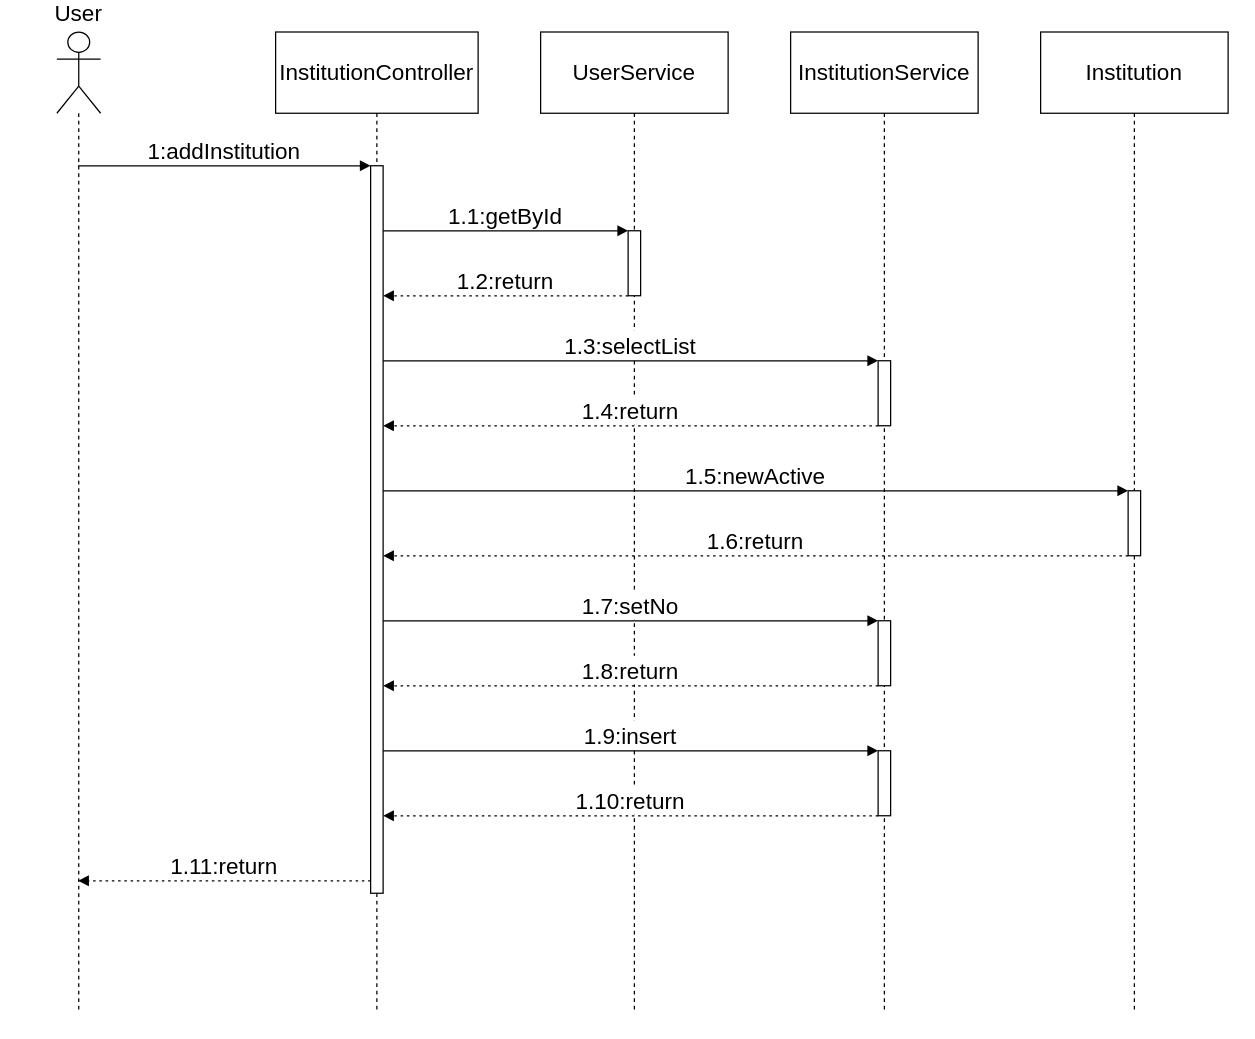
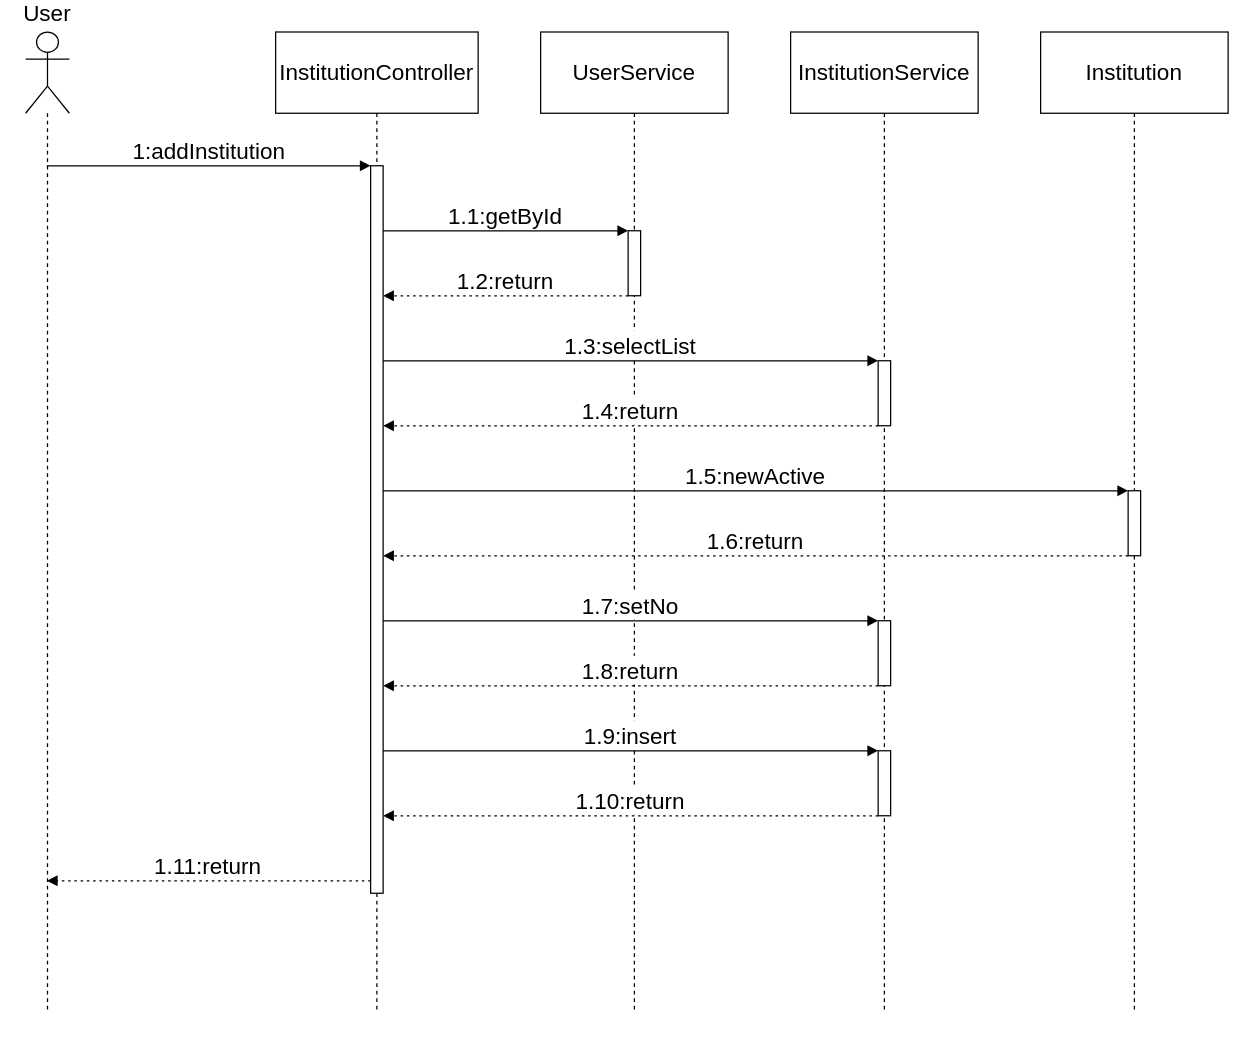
  <mxCell id="0" />
  <mxCell id="1" parent="0" />
- <mxCell id="2" value="User" style="shape=umlLifeline;perimeter=lifelinePerimeter;whiteSpace=wrap;container=1;dropTarget=0;collapsible=0;recursiveResize=0;outlineConnect=0;portConstraint=eastwest;newEdgeStyle={&quot;edgeStyle&quot;:&quot;elbowEdgeStyle&quot;,&quot;elbow&quot;:&quot;vertical&quot;,&quot;curved&quot;:0,&quot;rounded&quot;:0};participant=umlActor;verticalAlign=bottom;labelPosition=center;verticalLabelPosition=top;align=center;size=65;fontSize=18;" vertex="1" parent="1"><mxGeometry x="45" y="20" width="35" height="784" as="geometry" /></mxCell>
+ <mxCell id="2" value="User" style="shape=umlLifeline;perimeter=lifelinePerimeter;whiteSpace=wrap;container=1;dropTarget=0;collapsible=0;recursiveResize=0;outlineConnect=0;portConstraint=eastwest;newEdgeStyle={&quot;edgeStyle&quot;:&quot;elbowEdgeStyle&quot;,&quot;elbow&quot;:&quot;vertical&quot;,&quot;curved&quot;:0,&quot;rounded&quot;:0};participant=umlActor;verticalAlign=bottom;labelPosition=center;verticalLabelPosition=top;align=center;size=65;fontSize=18;" vertex="1" parent="1"><mxGeometry x="20" y="20" width="35" height="784" as="geometry" /></mxCell>
  <mxCell id="3" value="InstitutionController" style="shape=umlLifeline;perimeter=lifelinePerimeter;whiteSpace=wrap;container=1;dropTarget=0;collapsible=0;recursiveResize=0;outlineConnect=0;portConstraint=eastwest;newEdgeStyle={&quot;edgeStyle&quot;:&quot;elbowEdgeStyle&quot;,&quot;elbow&quot;:&quot;vertical&quot;,&quot;curved&quot;:0,&quot;rounded&quot;:0};size=65;fontSize=18;" vertex="1" parent="1"><mxGeometry x="220" y="20" width="162" height="784" as="geometry" /></mxCell>
  <mxCell id="4" value="" style="points=[];perimeter=orthogonalPerimeter;outlineConnect=0;targetShapes=umlLifeline;portConstraint=eastwest;newEdgeStyle={&quot;edgeStyle&quot;:&quot;elbowEdgeStyle&quot;,&quot;elbow&quot;:&quot;vertical&quot;,&quot;curved&quot;:0,&quot;rounded&quot;:0};fontSize=18;" vertex="1" parent="3"><mxGeometry x="76" y="107" width="10" height="582" as="geometry" /></mxCell>
  <mxCell id="5" value="UserService" style="shape=umlLifeline;perimeter=lifelinePerimeter;whiteSpace=wrap;container=1;dropTarget=0;collapsible=0;recursiveResize=0;outlineConnect=0;portConstraint=eastwest;newEdgeStyle={&quot;edgeStyle&quot;:&quot;elbowEdgeStyle&quot;,&quot;elbow&quot;:&quot;vertical&quot;,&quot;curved&quot;:0,&quot;rounded&quot;:0};size=65;fontSize=18;" vertex="1" parent="1"><mxGeometry x="432" y="20" width="150" height="784" as="geometry" /></mxCell>
  <mxCell id="6" value="" style="points=[];perimeter=orthogonalPerimeter;outlineConnect=0;targetShapes=umlLifeline;portConstraint=eastwest;newEdgeStyle={&quot;edgeStyle&quot;:&quot;elbowEdgeStyle&quot;,&quot;elbow&quot;:&quot;vertical&quot;,&quot;curved&quot;:0,&quot;rounded&quot;:0};fontSize=18;" vertex="1" parent="5"><mxGeometry x="70" y="159" width="10" height="52" as="geometry" /></mxCell>
  <mxCell id="7" value="InstitutionService" style="shape=umlLifeline;perimeter=lifelinePerimeter;whiteSpace=wrap;container=1;dropTarget=0;collapsible=0;recursiveResize=0;outlineConnect=0;portConstraint=eastwest;newEdgeStyle={&quot;edgeStyle&quot;:&quot;elbowEdgeStyle&quot;,&quot;elbow&quot;:&quot;vertical&quot;,&quot;curved&quot;:0,&quot;rounded&quot;:0};size=65;fontSize=18;" vertex="1" parent="1"><mxGeometry x="632" y="20" width="150" height="784" as="geometry" /></mxCell>
  <mxCell id="8" value="" style="points=[];perimeter=orthogonalPerimeter;outlineConnect=0;targetShapes=umlLifeline;portConstraint=eastwest;newEdgeStyle={&quot;edgeStyle&quot;:&quot;elbowEdgeStyle&quot;,&quot;elbow&quot;:&quot;vertical&quot;,&quot;curved&quot;:0,&quot;rounded&quot;:0};fontSize=18;" vertex="1" parent="7"><mxGeometry x="70" y="263" width="10" height="52" as="geometry" /></mxCell>
  <mxCell id="9" value="" style="points=[];perimeter=orthogonalPerimeter;outlineConnect=0;targetShapes=umlLifeline;portConstraint=eastwest;newEdgeStyle={&quot;edgeStyle&quot;:&quot;elbowEdgeStyle&quot;,&quot;elbow&quot;:&quot;vertical&quot;,&quot;curved&quot;:0,&quot;rounded&quot;:0};fontSize=18;" vertex="1" parent="7"><mxGeometry x="70" y="471" width="10" height="52" as="geometry" /></mxCell>
  <mxCell id="10" value="" style="points=[];perimeter=orthogonalPerimeter;outlineConnect=0;targetShapes=umlLifeline;portConstraint=eastwest;newEdgeStyle={&quot;edgeStyle&quot;:&quot;elbowEdgeStyle&quot;,&quot;elbow&quot;:&quot;vertical&quot;,&quot;curved&quot;:0,&quot;rounded&quot;:0};fontSize=18;" vertex="1" parent="7"><mxGeometry x="70" y="575" width="10" height="52" as="geometry" /></mxCell>
  <mxCell id="11" value="Institution" style="shape=umlLifeline;perimeter=lifelinePerimeter;whiteSpace=wrap;container=1;dropTarget=0;collapsible=0;recursiveResize=0;outlineConnect=0;portConstraint=eastwest;newEdgeStyle={&quot;edgeStyle&quot;:&quot;elbowEdgeStyle&quot;,&quot;elbow&quot;:&quot;vertical&quot;,&quot;curved&quot;:0,&quot;rounded&quot;:0};size=65;fontSize=18;" vertex="1" parent="1"><mxGeometry x="832" y="20" width="150" height="784" as="geometry" /></mxCell>
  <mxCell id="12" value="" style="points=[];perimeter=orthogonalPerimeter;outlineConnect=0;targetShapes=umlLifeline;portConstraint=eastwest;newEdgeStyle={&quot;edgeStyle&quot;:&quot;elbowEdgeStyle&quot;,&quot;elbow&quot;:&quot;vertical&quot;,&quot;curved&quot;:0,&quot;rounded&quot;:0};fontSize=18;" vertex="1" parent="11"><mxGeometry x="70" y="367" width="10" height="52" as="geometry" /></mxCell>
  <mxCell id="13" value="1:addInstitution" style="verticalAlign=bottom;endArrow=block;edgeStyle=elbowEdgeStyle;elbow=vertical;curved=0;rounded=0;fontSize=18;" edge="1" parent="1" source="2" target="4"><mxGeometry relative="1" as="geometry"><Array as="points"><mxPoint x="208" y="127" /></Array></mxGeometry></mxCell>
  <mxCell id="14" value="1.1:getById" style="verticalAlign=bottom;endArrow=block;edgeStyle=elbowEdgeStyle;elbow=vertical;curved=0;rounded=0;fontSize=18;" edge="1" parent="1" source="4" target="6"><mxGeometry relative="1" as="geometry"><Array as="points"><mxPoint x="417" y="179" /></Array></mxGeometry></mxCell>
  <mxCell id="15" value="1.2:return" style="verticalAlign=bottom;endArrow=block;edgeStyle=elbowEdgeStyle;elbow=vertical;curved=0;rounded=0;dashed=1;dashPattern=2 3;fontSize=18;" edge="1" parent="1" source="6" target="4"><mxGeometry relative="1" as="geometry"><Array as="points"><mxPoint x="414" y="231" /></Array></mxGeometry></mxCell>
  <mxCell id="16" value="1.3:selectList" style="verticalAlign=bottom;endArrow=block;edgeStyle=elbowEdgeStyle;elbow=vertical;curved=0;rounded=0;fontSize=18;" edge="1" parent="1" source="4" target="8"><mxGeometry relative="1" as="geometry"><Array as="points"><mxPoint x="517" y="283" /></Array></mxGeometry></mxCell>
  <mxCell id="17" value="1.4:return" style="verticalAlign=bottom;endArrow=block;edgeStyle=elbowEdgeStyle;elbow=vertical;curved=0;rounded=0;dashed=1;dashPattern=2 3;fontSize=18;" edge="1" parent="1" source="8" target="4"><mxGeometry relative="1" as="geometry"><Array as="points"><mxPoint x="514" y="335" /></Array></mxGeometry></mxCell>
  <mxCell id="18" value="1.5:newActive" style="verticalAlign=bottom;endArrow=block;edgeStyle=elbowEdgeStyle;elbow=vertical;curved=0;rounded=0;fontSize=18;" edge="1" parent="1" source="4" target="12"><mxGeometry relative="1" as="geometry"><Array as="points"><mxPoint x="617" y="387" /></Array></mxGeometry></mxCell>
  <mxCell id="19" value="1.6:return" style="verticalAlign=bottom;endArrow=block;edgeStyle=elbowEdgeStyle;elbow=vertical;curved=0;rounded=0;dashed=1;dashPattern=2 3;fontSize=18;" edge="1" parent="1" source="12" target="4"><mxGeometry relative="1" as="geometry"><Array as="points"><mxPoint x="614" y="439" /></Array></mxGeometry></mxCell>
  <mxCell id="20" value="1.7:setNo" style="verticalAlign=bottom;endArrow=block;edgeStyle=elbowEdgeStyle;elbow=vertical;curved=0;rounded=0;fontSize=18;" edge="1" parent="1" source="4" target="9"><mxGeometry relative="1" as="geometry"><Array as="points"><mxPoint x="517" y="491" /></Array></mxGeometry></mxCell>
  <mxCell id="21" value="1.8:return" style="verticalAlign=bottom;endArrow=block;edgeStyle=elbowEdgeStyle;elbow=vertical;curved=0;rounded=0;dashed=1;dashPattern=2 3;fontSize=18;" edge="1" parent="1" source="9" target="4"><mxGeometry relative="1" as="geometry"><Array as="points"><mxPoint x="514" y="543" /></Array></mxGeometry></mxCell>
  <mxCell id="22" value="1.9:insert" style="verticalAlign=bottom;endArrow=block;edgeStyle=elbowEdgeStyle;elbow=vertical;curved=0;rounded=0;fontSize=18;" edge="1" parent="1" source="4" target="10"><mxGeometry relative="1" as="geometry"><Array as="points"><mxPoint x="517" y="595" /></Array></mxGeometry></mxCell>
  <mxCell id="23" value="1.10:return" style="verticalAlign=bottom;endArrow=block;edgeStyle=elbowEdgeStyle;elbow=vertical;curved=0;rounded=0;dashed=1;dashPattern=2 3;fontSize=18;" edge="1" parent="1" source="10" target="4"><mxGeometry relative="1" as="geometry"><Array as="points"><mxPoint x="514" y="647" /></Array></mxGeometry></mxCell>
  <mxCell id="24" value="1.11:return" style="verticalAlign=bottom;endArrow=block;edgeStyle=elbowEdgeStyle;elbow=vertical;curved=0;rounded=0;dashed=1;dashPattern=2 3;fontSize=18;" edge="1" parent="1" source="4" target="2"><mxGeometry relative="1" as="geometry"><Array as="points"><mxPoint x="206" y="699" /></Array></mxGeometry></mxCell>
